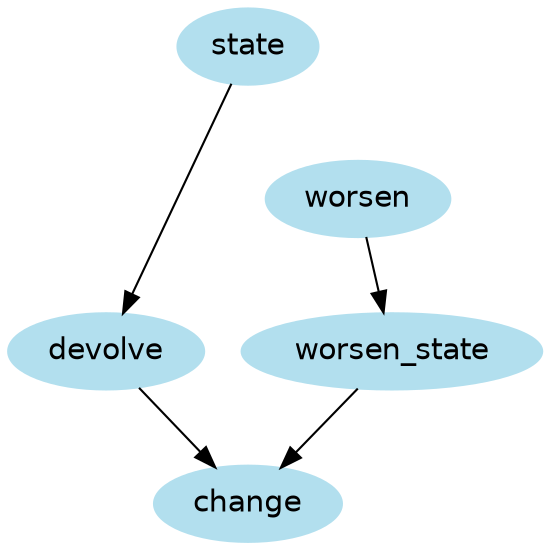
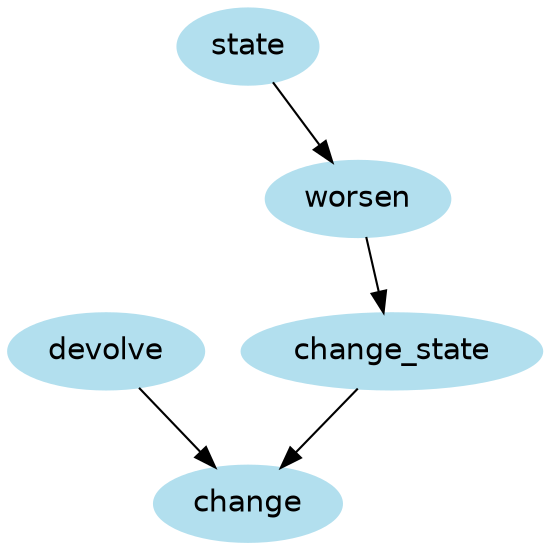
  digraph {
    fontname="DejaVu Sans"
    node [color=lightblue2 fontname="DejaVu Sans" style=filled]
    edge [fontname="DejaVu Sans"]
    n1 [label=state]
    devolve
    change
    worsen
-   change_state [label=worsen_state]
-   n1 -> devolve
+   change_state
+   n1 -> worsen
    devolve -> change
    worsen -> change_state
    change_state -> change
  }
